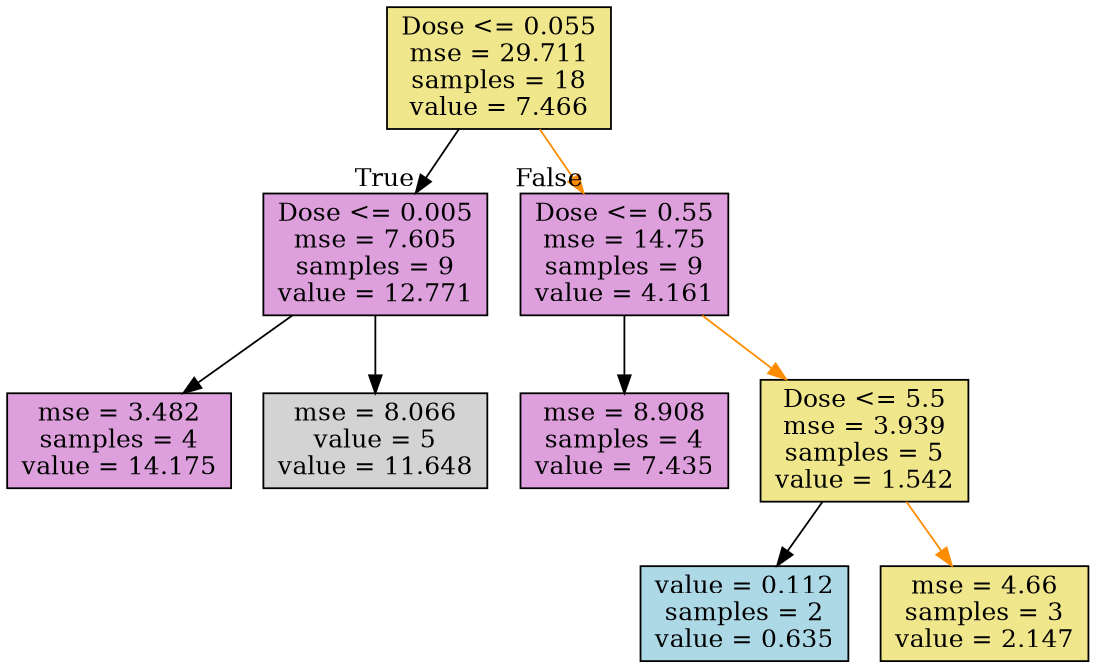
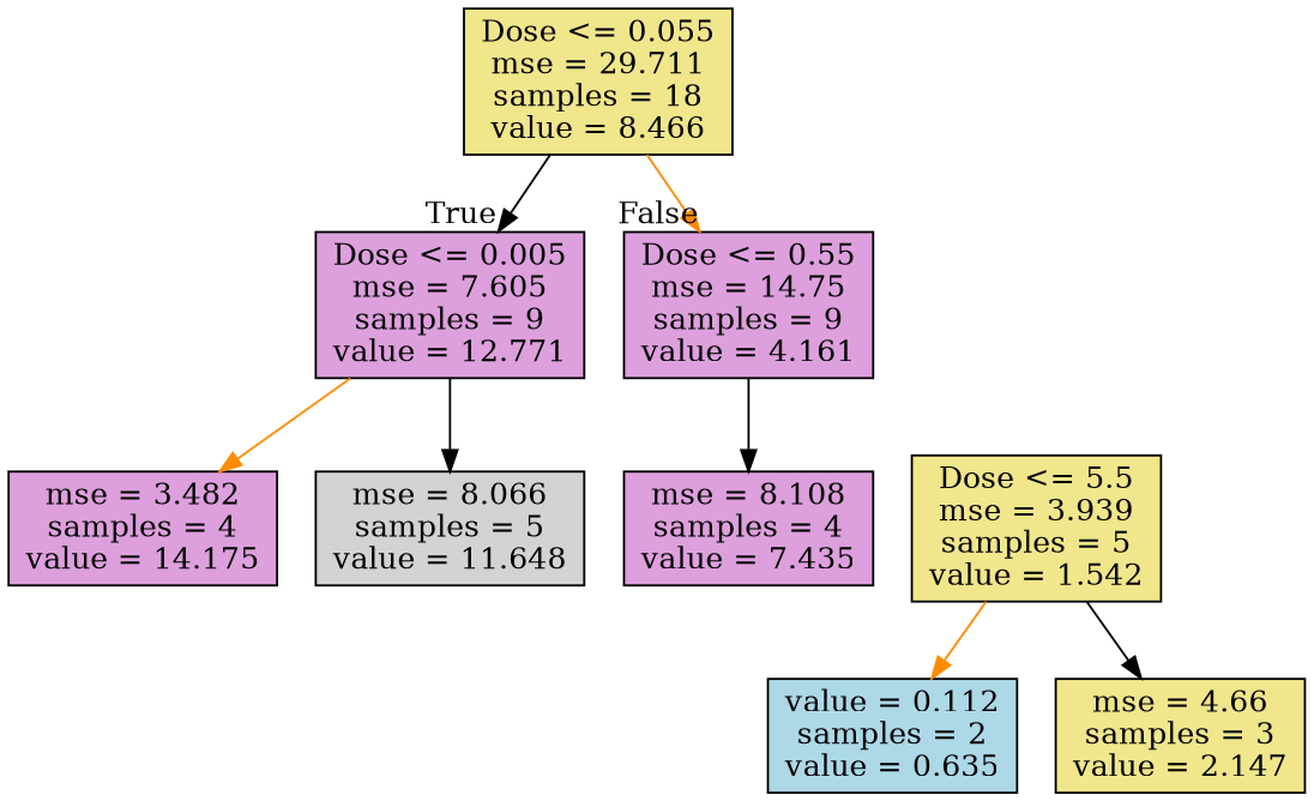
  digraph {
    node [fillcolor=plum shape=box style=filled]
    edge [color=black]
-   n1 [fillcolor=khaki label="Dose <= 0.055\nmse = 29.711\nsamples = 18\nvalue = 7.466"]
+   n1 [fillcolor=khaki label="Dose <= 0.055\nmse = 29.711\nsamples = 18\nvalue = 8.466"]
    n2 [label="Dose <= 0.005\nmse = 7.605\nsamples = 9\nvalue = 12.771"]
    n3 [label="Dose <= 0.55\nmse = 14.75\nsamples = 9\nvalue = 4.161"]
    n4 [label="mse = 3.482\nsamples = 4\nvalue = 14.175"]
-   n5 [fillcolor=lightgrey label="mse = 8.066\nvalue = 5\nvalue = 11.648"]
-   n6 [label="mse = 8.908\nsamples = 4\nvalue = 7.435"]
+   n5 [fillcolor=lightgrey label="mse = 8.066\nsamples = 5\nvalue = 11.648"]
+   n6 [label="mse = 8.108\nsamples = 4\nvalue = 7.435"]
    n7 [fillcolor=khaki label="Dose <= 5.5\nmse = 3.939\nsamples = 5\nvalue = 1.542"]
    n8 [fillcolor=lightblue label="value = 0.112\nsamples = 2\nvalue = 0.635"]
    n9 [fillcolor=khaki label="mse = 4.66\nsamples = 3\nvalue = 2.147"]
    n1 -> n2 [headlabel=True labelangle=45 labeldistance=2.5]
    n1 -> n3 [color=darkorange headlabel=False labelangle=-45 labeldistance=2.5]
-   n2 -> n4
+   n2 -> n4 [color=darkorange]
    n2 -> n5
    n3 -> n6
-   n3 -> n7 [color=darkorange]
-   n7 -> n8
-   n7 -> n9 [color=darkorange]
+   n7 -> n8 [color=darkorange]
+   n7 -> n9
  }
